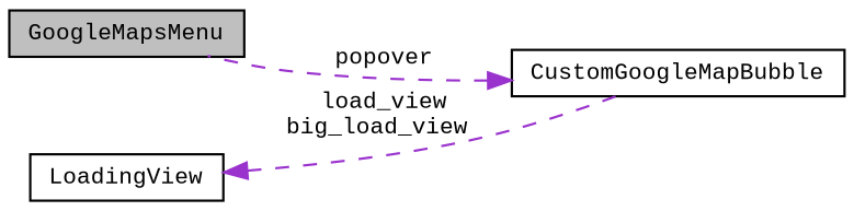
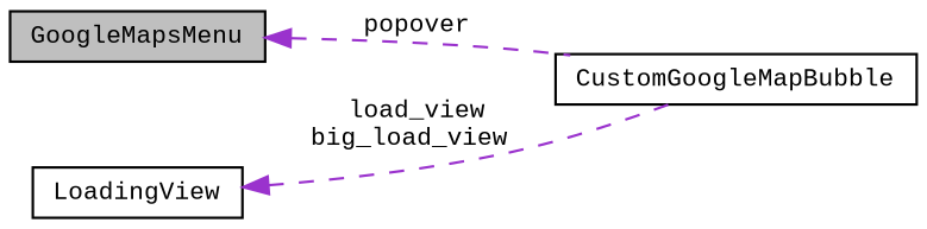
  digraph {
    fontname="Liberation Mono"
    rankdir=LR
    node [color=black fillcolor=white fontname="Liberation Mono" fontsize=10 shape=record style=filled]
    edge [color=darkorchid3 dir=back fontname="Liberation Mono" fontsize=10 labelfontname=Helvetica labelfontsize=10 style=dashed]
    n1 [fillcolor=grey75 fontcolor=black height=0.2 label=GoogleMapsMenu width=0.4]
    n2 [height=0.2 label=LoadingView width=0.4]
    n3 [height=0.2 label=CustomGoogleMapBubble width=0.4]
    n2 -> n3 [label=" load_view\nbig_load_view"]
-   n3 -> n1 [label=" popover"]
+   n1 -> n3 [label=" popover"]
  }
